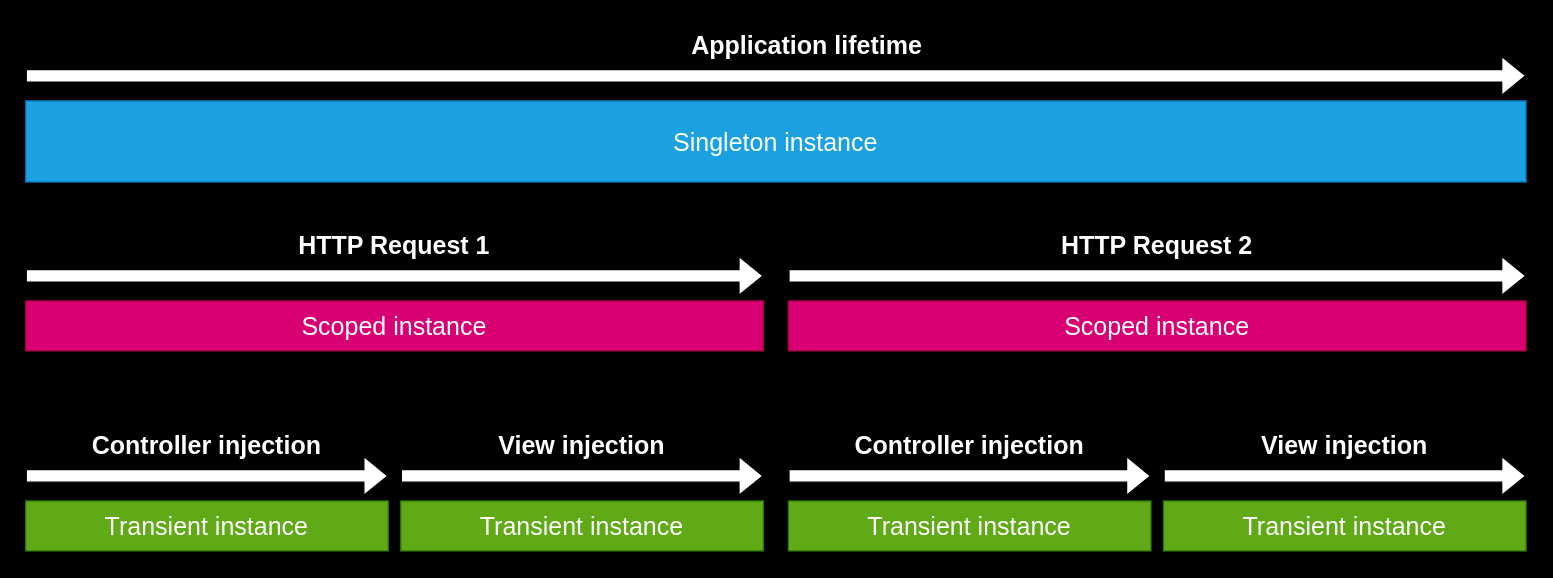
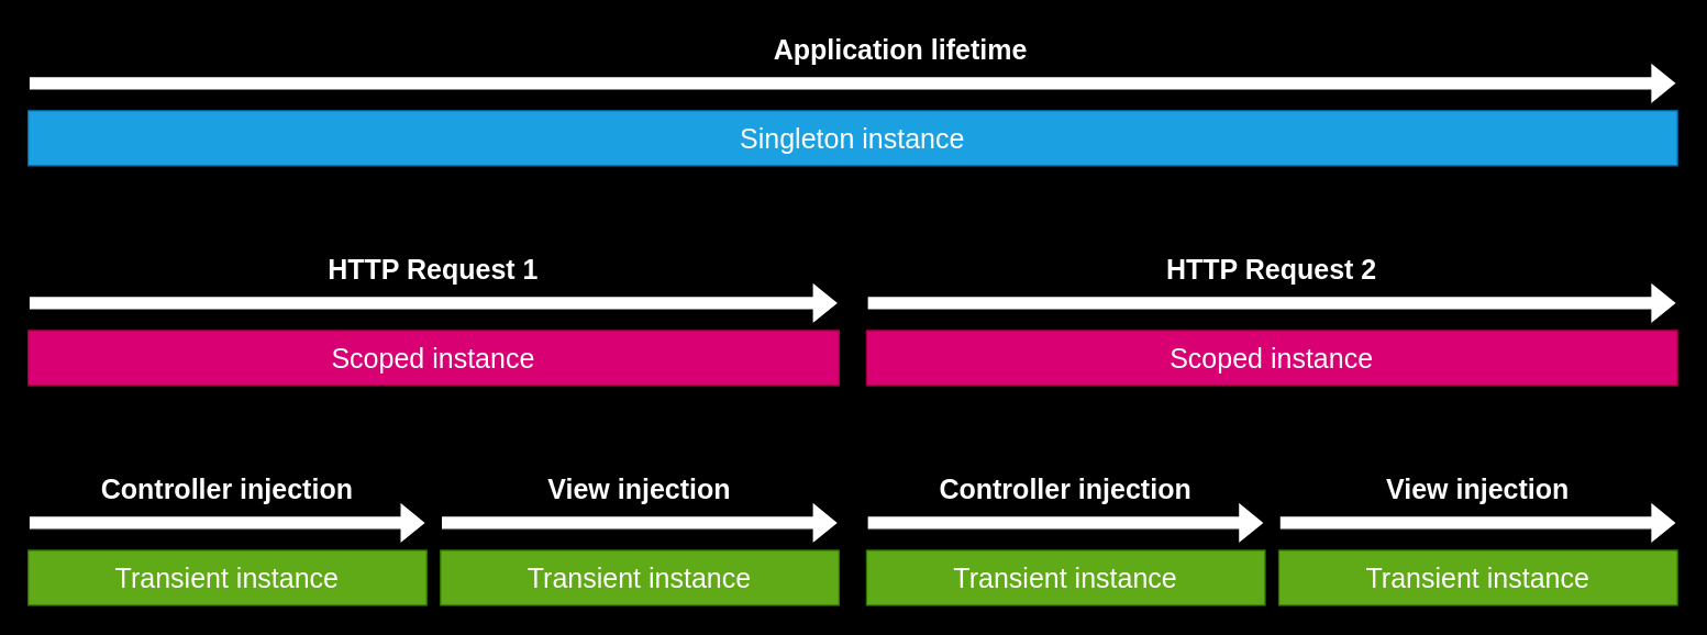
  <mxCell id="0" />
  <mxCell id="1" parent="0" />
  <mxCell id="2" value="" style="shape=flexArrow;endArrow=classic;html=1;rounded=0;fillColor=default;" edge="1" parent="1"><mxGeometry width="50" height="50" relative="1" as="geometry"><mxPoint x="20" y="60" as="sourcePoint" /><mxPoint x="1220" y="60" as="targetPoint" /></mxGeometry></mxCell>
- <mxCell id="3" value="Singleton instance" style="rounded=0;whiteSpace=wrap;html=1;fontSize=20;fillColor=#1ba1e2;fontColor=#ffffff;strokeColor=#006EAF;" vertex="1" parent="1"><mxGeometry x="20" y="80" width="1200" height="65" as="geometry" /></mxCell>
- <mxCell id="4" value="Application lifetime" style="text;html=1;align=center;verticalAlign=middle;whiteSpace=wrap;rounded=0;fontSize=20;fillColor=none;fontColor=#FFFFFF;fontStyle=1" vertex="1" parent="1"><mxGeometry x="550" y="20" width="190" height="30" as="geometry" /></mxCell>
+ <mxCell id="3" value="Singleton instance" style="rounded=0;whiteSpace=wrap;html=1;fontSize=20;fillColor=#1ba1e2;fontColor=#ffffff;strokeColor=#006EAF;" vertex="1" parent="1"><mxGeometry x="20" y="80" width="1200" height="40" as="geometry" /></mxCell>
+ <mxCell id="4" value="Application lifetime" style="text;html=1;align=center;verticalAlign=middle;whiteSpace=wrap;rounded=0;fontSize=20;fillColor=none;fontColor=#FFFFFF;fontStyle=1" vertex="1" parent="1"><mxGeometry x="560" y="20" width="190" height="30" as="geometry" /></mxCell>
  <mxCell id="5" value="" style="shape=flexArrow;endArrow=classic;html=1;rounded=0;fillColor=default;" edge="1" parent="1"><mxGeometry width="50" height="50" relative="1" as="geometry"><mxPoint x="20" y="220" as="sourcePoint" /><mxPoint x="610" y="220" as="targetPoint" /></mxGeometry></mxCell>
  <mxCell id="6" value="Scoped instance" style="rounded=0;whiteSpace=wrap;html=1;fontSize=20;fillColor=#d80073;fontColor=#ffffff;strokeColor=#A50040;" vertex="1" parent="1"><mxGeometry x="20" y="240" width="590" height="40" as="geometry" /></mxCell>
  <mxCell id="7" value="HTTP Request 1" style="text;html=1;align=center;verticalAlign=middle;whiteSpace=wrap;rounded=0;fontSize=20;fillColor=none;fontColor=#FFFFFF;fontStyle=1" vertex="1" parent="1"><mxGeometry x="220" y="180" width="190" height="30" as="geometry" /></mxCell>
  <mxCell id="8" value="Scoped instance" style="rounded=0;whiteSpace=wrap;html=1;fontSize=20;fillColor=#d80073;fontColor=#ffffff;strokeColor=#A50040;" vertex="1" parent="1"><mxGeometry x="630" y="240" width="590" height="40" as="geometry" /></mxCell>
  <mxCell id="9" value="" style="shape=flexArrow;endArrow=classic;html=1;rounded=0;fillColor=default;" edge="1" parent="1"><mxGeometry width="50" height="50" relative="1" as="geometry"><mxPoint x="630" y="220" as="sourcePoint" /><mxPoint x="1220" y="220" as="targetPoint" /></mxGeometry></mxCell>
  <mxCell id="10" value="HTTP Request 2" style="text;html=1;align=center;verticalAlign=middle;whiteSpace=wrap;rounded=0;fontSize=20;fillColor=none;fontColor=#FFFFFF;fontStyle=1" vertex="1" parent="1"><mxGeometry x="830" y="180" width="190" height="30" as="geometry" /></mxCell>
  <mxCell id="11" value="" style="shape=flexArrow;endArrow=classic;html=1;rounded=0;fillColor=default;" edge="1" parent="1"><mxGeometry width="50" height="50" relative="1" as="geometry"><mxPoint x="20" y="380" as="sourcePoint" /><mxPoint x="310" y="380" as="targetPoint" /></mxGeometry></mxCell>
  <mxCell id="12" value="Transient instance" style="rounded=0;whiteSpace=wrap;html=1;fontSize=20;fillColor=#60a917;fontColor=#ffffff;strokeColor=#2D7600;" vertex="1" parent="1"><mxGeometry x="20" y="400" width="290" height="40" as="geometry" /></mxCell>
  <mxCell id="13" value="Controller injection" style="text;html=1;align=center;verticalAlign=middle;whiteSpace=wrap;rounded=0;fontSize=20;fillColor=none;fontColor=#FFFFFF;fontStyle=1" vertex="1" parent="1"><mxGeometry x="70" y="340" width="190" height="30" as="geometry" /></mxCell>
  <mxCell id="14" value="Transient instance" style="rounded=0;whiteSpace=wrap;html=1;fontSize=20;fillColor=#60a917;fontColor=#ffffff;strokeColor=#2D7600;" vertex="1" parent="1"><mxGeometry x="320" y="400" width="290" height="40" as="geometry" /></mxCell>
  <mxCell id="15" value="" style="shape=flexArrow;endArrow=classic;html=1;rounded=0;fillColor=default;" edge="1" parent="1"><mxGeometry width="50" height="50" relative="1" as="geometry"><mxPoint x="320" y="380" as="sourcePoint" /><mxPoint x="610" y="380" as="targetPoint" /></mxGeometry></mxCell>
  <mxCell id="16" value="View injection" style="text;html=1;align=center;verticalAlign=middle;whiteSpace=wrap;rounded=0;fontSize=20;fillColor=none;fontColor=#FFFFFF;fontStyle=1" vertex="1" parent="1"><mxGeometry x="370" y="340" width="190" height="30" as="geometry" /></mxCell>
  <mxCell id="17" value="" style="shape=flexArrow;endArrow=classic;html=1;rounded=0;fillColor=default;" edge="1" parent="1"><mxGeometry width="50" height="50" relative="1" as="geometry"><mxPoint x="630" y="380" as="sourcePoint" /><mxPoint x="920" y="380" as="targetPoint" /></mxGeometry></mxCell>
  <mxCell id="18" value="Transient instance" style="rounded=0;whiteSpace=wrap;html=1;fontSize=20;fillColor=#60a917;fontColor=#ffffff;strokeColor=#2D7600;" vertex="1" parent="1"><mxGeometry x="630" y="400" width="290" height="40" as="geometry" /></mxCell>
  <mxCell id="19" value="Controller injection" style="text;html=1;align=center;verticalAlign=middle;whiteSpace=wrap;rounded=0;fontSize=20;fillColor=none;fontColor=#FFFFFF;fontStyle=1" vertex="1" parent="1"><mxGeometry x="680" y="340" width="190" height="30" as="geometry" /></mxCell>
  <mxCell id="20" value="Transient instance" style="rounded=0;whiteSpace=wrap;html=1;fontSize=20;fillColor=#60a917;fontColor=#ffffff;strokeColor=#2D7600;" vertex="1" parent="1"><mxGeometry x="930" y="400" width="290" height="40" as="geometry" /></mxCell>
  <mxCell id="21" value="" style="shape=flexArrow;endArrow=classic;html=1;rounded=0;fillColor=default;" edge="1" parent="1"><mxGeometry width="50" height="50" relative="1" as="geometry"><mxPoint x="930" y="380" as="sourcePoint" /><mxPoint x="1220" y="380" as="targetPoint" /></mxGeometry></mxCell>
  <mxCell id="22" value="View injection" style="text;html=1;align=center;verticalAlign=middle;whiteSpace=wrap;rounded=0;fontSize=20;fillColor=none;fontColor=#FFFFFF;fontStyle=1" vertex="1" parent="1"><mxGeometry x="980" y="340" width="190" height="30" as="geometry" /></mxCell>
